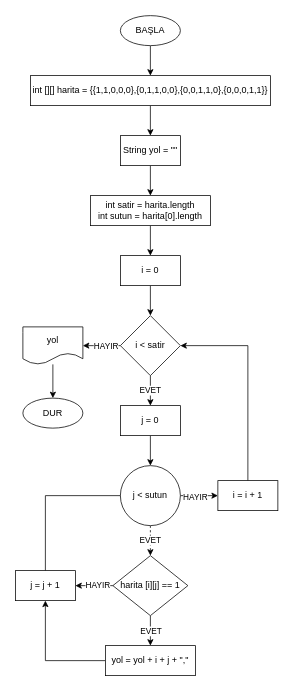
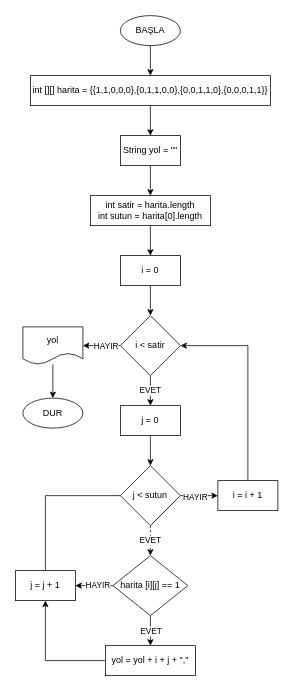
  <mxCell id="0" />
  <mxCell id="1" parent="0" />
  <mxCell id="2" value="" style="edgeStyle=orthogonalEdgeStyle;rounded=0;orthogonalLoop=1;jettySize=auto;html=1;" edge="1" parent="1" source="3" target="5"><mxGeometry relative="1" as="geometry" /></mxCell>
  <mxCell id="3" value="BAŞLA" style="ellipse;whiteSpace=wrap;html=1;" vertex="1" parent="1"><mxGeometry x="160" y="20" width="80" height="40" as="geometry" /></mxCell>
  <mxCell id="4" value="" style="edgeStyle=orthogonalEdgeStyle;rounded=0;orthogonalLoop=1;jettySize=auto;html=1;" edge="1" parent="1" source="5" target="7"><mxGeometry relative="1" as="geometry" /></mxCell>
  <mxCell id="5" value="int [][] harita = {{1,1,0,0,0},{0,1,1,0,0},{0,0,1,1,0},{0,0,0,1,1}}" style="whiteSpace=wrap;html=1;" vertex="1" parent="1"><mxGeometry x="40" y="100" width="320" height="40" as="geometry" /></mxCell>
  <mxCell id="6" value="" style="edgeStyle=orthogonalEdgeStyle;rounded=0;orthogonalLoop=1;jettySize=auto;html=1;" edge="1" parent="1" source="7" target="9"><mxGeometry relative="1" as="geometry" /></mxCell>
  <mxCell id="7" value="String yol = &quot;&quot;" style="whiteSpace=wrap;html=1;" vertex="1" parent="1"><mxGeometry x="160" y="180" width="80" height="40" as="geometry" /></mxCell>
  <mxCell id="8" value="" style="edgeStyle=orthogonalEdgeStyle;rounded=0;orthogonalLoop=1;jettySize=auto;html=1;" edge="1" parent="1" source="9" target="11"><mxGeometry relative="1" as="geometry" /></mxCell>
  <mxCell id="9" value="int satir = harita.length&lt;br&gt;        int sutun = harita[0].length" style="whiteSpace=wrap;html=1;" vertex="1" parent="1"><mxGeometry x="120" y="260" width="160" height="40" as="geometry" /></mxCell>
  <mxCell id="10" value="" style="edgeStyle=orthogonalEdgeStyle;rounded=0;orthogonalLoop=1;jettySize=auto;html=1;" edge="1" parent="1" source="11" target="15"><mxGeometry relative="1" as="geometry" /></mxCell>
  <mxCell id="11" value="i = 0" style="whiteSpace=wrap;html=1;" vertex="1" parent="1"><mxGeometry x="160" y="340" width="80" height="40" as="geometry" /></mxCell>
  <mxCell id="12" value="EVET" style="edgeStyle=orthogonalEdgeStyle;rounded=0;orthogonalLoop=1;jettySize=auto;html=1;" edge="1" parent="1" source="15" target="17"><mxGeometry relative="1" as="geometry" /></mxCell>
  <mxCell id="13" value="" style="edgeStyle=orthogonalEdgeStyle;rounded=0;orthogonalLoop=1;jettySize=auto;html=1;" edge="1" parent="1" source="15" target="33"><mxGeometry relative="1" as="geometry" /></mxCell>
  <mxCell id="14" value="HAYIR" style="edgeLabel;html=1;align=center;verticalAlign=middle;resizable=0;points=[];" vertex="1" connectable="0" parent="13"><mxGeometry x="-0.81" y="-1" relative="1" as="geometry"><mxPoint x="-15" y="1" as="offset" /></mxGeometry></mxCell>
  <mxCell id="15" value="i &amp;lt; satir" style="rhombus;whiteSpace=wrap;html=1;" vertex="1" parent="1"><mxGeometry x="160" y="420" width="80" height="80" as="geometry" /></mxCell>
  <mxCell id="16" value="" style="edgeStyle=orthogonalEdgeStyle;rounded=0;orthogonalLoop=1;jettySize=auto;html=1;" edge="1" parent="1" source="17" target="21"><mxGeometry relative="1" as="geometry" /></mxCell>
  <mxCell id="17" value="j = 0" style="whiteSpace=wrap;html=1;" vertex="1" parent="1"><mxGeometry x="160" y="540" width="80" height="40" as="geometry" /></mxCell>
  <mxCell id="18" value="" style="edgeStyle=orthogonalEdgeStyle;rounded=0;orthogonalLoop=1;jettySize=auto;html=1;" edge="1" parent="1" source="21" target="23"><mxGeometry relative="1" as="geometry" /></mxCell>
  <mxCell id="19" value="HAYIR" style="edgeLabel;html=1;align=center;verticalAlign=middle;resizable=0;points=[];" vertex="1" connectable="0" parent="18"><mxGeometry x="-0.251" y="-1" relative="1" as="geometry"><mxPoint as="offset" /></mxGeometry></mxCell>
  <mxCell id="20" value="EVET" style="edgeStyle=orthogonalEdgeStyle;rounded=0;orthogonalLoop=1;jettySize=auto;html=1;dashed=1;" edge="1" parent="1" source="21" target="27"><mxGeometry relative="1" as="geometry" /></mxCell>
- <mxCell id="21" value="j &amp;lt; sutun" style="ellipse;whiteSpace=wrap;html=1;" vertex="1" parent="1"><mxGeometry x="160" y="620" width="80" height="80" as="geometry" /></mxCell>
+ <mxCell id="21" value="j &amp;lt; sutun" style="rhombus;whiteSpace=wrap;html=1;" vertex="1" parent="1"><mxGeometry x="160" y="620" width="80" height="80" as="geometry" /></mxCell>
  <mxCell id="22" style="edgeStyle=orthogonalEdgeStyle;rounded=0;orthogonalLoop=1;jettySize=auto;html=1;exitX=0.5;exitY=0;exitDx=0;exitDy=0;entryX=1;entryY=0.5;entryDx=0;entryDy=0;" edge="1" parent="1" source="23" target="15"><mxGeometry relative="1" as="geometry" /></mxCell>
  <mxCell id="23" value="i = i + 1" style="whiteSpace=wrap;html=1;" vertex="1" parent="1"><mxGeometry x="290" y="640" width="80" height="40" as="geometry" /></mxCell>
  <mxCell id="24" value="" style="edgeStyle=orthogonalEdgeStyle;rounded=0;orthogonalLoop=1;jettySize=auto;html=1;" edge="1" parent="1" source="27" target="29"><mxGeometry relative="1" as="geometry" /></mxCell>
  <mxCell id="25" value="EVET" style="edgeLabel;html=1;align=center;verticalAlign=middle;resizable=0;points=[];" vertex="1" connectable="0" parent="24"><mxGeometry x="-0.808" y="1" relative="1" as="geometry"><mxPoint x="-1" y="16" as="offset" /></mxGeometry></mxCell>
  <mxCell id="26" value="HAYIR" style="edgeStyle=orthogonalEdgeStyle;rounded=0;orthogonalLoop=1;jettySize=auto;html=1;" edge="1" parent="1" source="27" target="31"><mxGeometry x="-0.2" relative="1" as="geometry"><mxPoint as="offset" /></mxGeometry></mxCell>
  <mxCell id="27" value="harita [i][j] == 1" style="rhombus;whiteSpace=wrap;html=1;" vertex="1" parent="1"><mxGeometry x="150" y="740" width="100" height="80" as="geometry" /></mxCell>
  <mxCell id="28" style="edgeStyle=orthogonalEdgeStyle;rounded=0;orthogonalLoop=1;jettySize=auto;html=1;exitX=0;exitY=0.5;exitDx=0;exitDy=0;entryX=0.5;entryY=1;entryDx=0;entryDy=0;" edge="1" parent="1" source="29" target="31"><mxGeometry relative="1" as="geometry" /></mxCell>
  <mxCell id="29" value="yol = yol + i + j + &quot;,&quot;" style="whiteSpace=wrap;html=1;" vertex="1" parent="1"><mxGeometry x="140" y="860" width="120" height="40" as="geometry" /></mxCell>
  <mxCell id="30" style="edgeStyle=orthogonalEdgeStyle;rounded=0;orthogonalLoop=1;jettySize=auto;html=1;exitX=0.5;exitY=0;exitDx=0;exitDy=0;entryX=0;entryY=0.5;entryDx=0;entryDy=0;endArrow=none;" edge="1" parent="1" source="31" target="21"><mxGeometry relative="1" as="geometry" /></mxCell>
  <mxCell id="31" value="j = j + 1" style="whiteSpace=wrap;html=1;" vertex="1" parent="1"><mxGeometry x="20" y="760" width="80" height="40" as="geometry" /></mxCell>
  <mxCell id="32" value="" style="edgeStyle=orthogonalEdgeStyle;rounded=0;orthogonalLoop=1;jettySize=auto;html=1;" edge="1" parent="1" source="33" target="34"><mxGeometry relative="1" as="geometry" /></mxCell>
  <mxCell id="33" value="yol" style="shape=document;whiteSpace=wrap;html=1;boundedLbl=1;" vertex="1" parent="1"><mxGeometry x="30" y="435" width="80" height="50" as="geometry" /></mxCell>
  <mxCell id="34" value="DUR" style="ellipse;whiteSpace=wrap;html=1;" vertex="1" parent="1"><mxGeometry x="30" y="530" width="80" height="40" as="geometry" /></mxCell>
